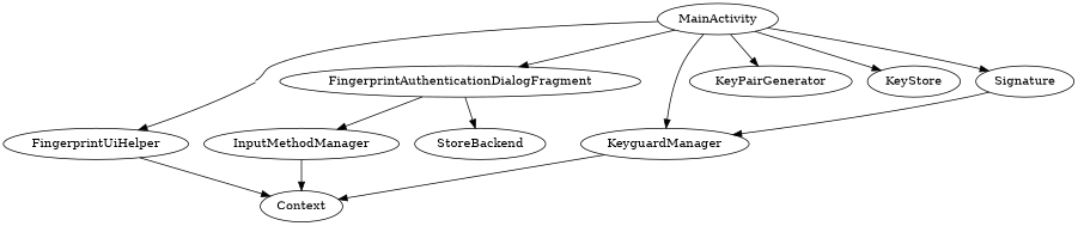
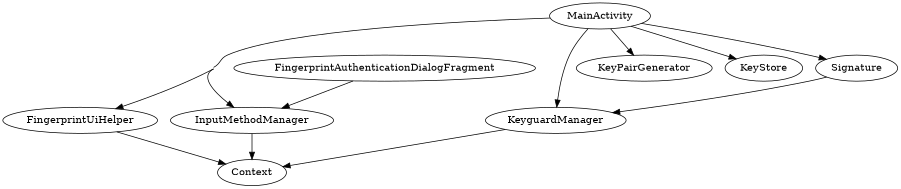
  digraph {
    concentrate=true
    n1 [label=FingerprintUiHelper]
    Context
    FingerprintAuthenticationDialogFragment
    InputMethodManager
-   StoreBackend
    KeyguardManager
    MainActivity
    KeyPairGenerator
    KeyStore
    Signature
    n1 -> Context
    FingerprintAuthenticationDialogFragment -> InputMethodManager
-   FingerprintAuthenticationDialogFragment -> StoreBackend
    InputMethodManager -> Context
    KeyguardManager -> Context
    MainActivity -> n1
-   MainActivity -> FingerprintAuthenticationDialogFragment
+   MainActivity -> InputMethodManager
    MainActivity -> KeyguardManager
    MainActivity -> KeyPairGenerator
    MainActivity -> KeyStore
    MainActivity -> Signature
    Signature -> KeyguardManager
  }
